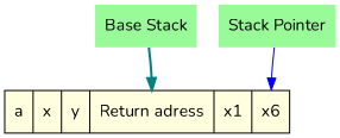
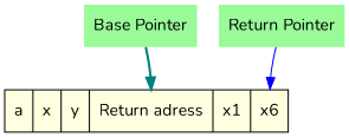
  digraph {
    fontname=Nunito
    rankdir=TB
    node [fillcolor=palegreen fontname=Nunito shape=plaintext style=filled]
    edge [fontname=Nunito]
    n1 [fillcolor=lightyellow label="a|x|y|<bp>Return adress|x1|<sp>x6" shape=record]
-   n2 [label="Stack Pointer"]
-   n3 [label="Base Stack"]
+   n2 [label="Return Pointer"]
+   n3 [label="Base Pointer"]
    n2 -> n1 [color=blue headport=sp style=solid]
    n3 -> n1 [color=teal headport=bp style=bold]
  }
